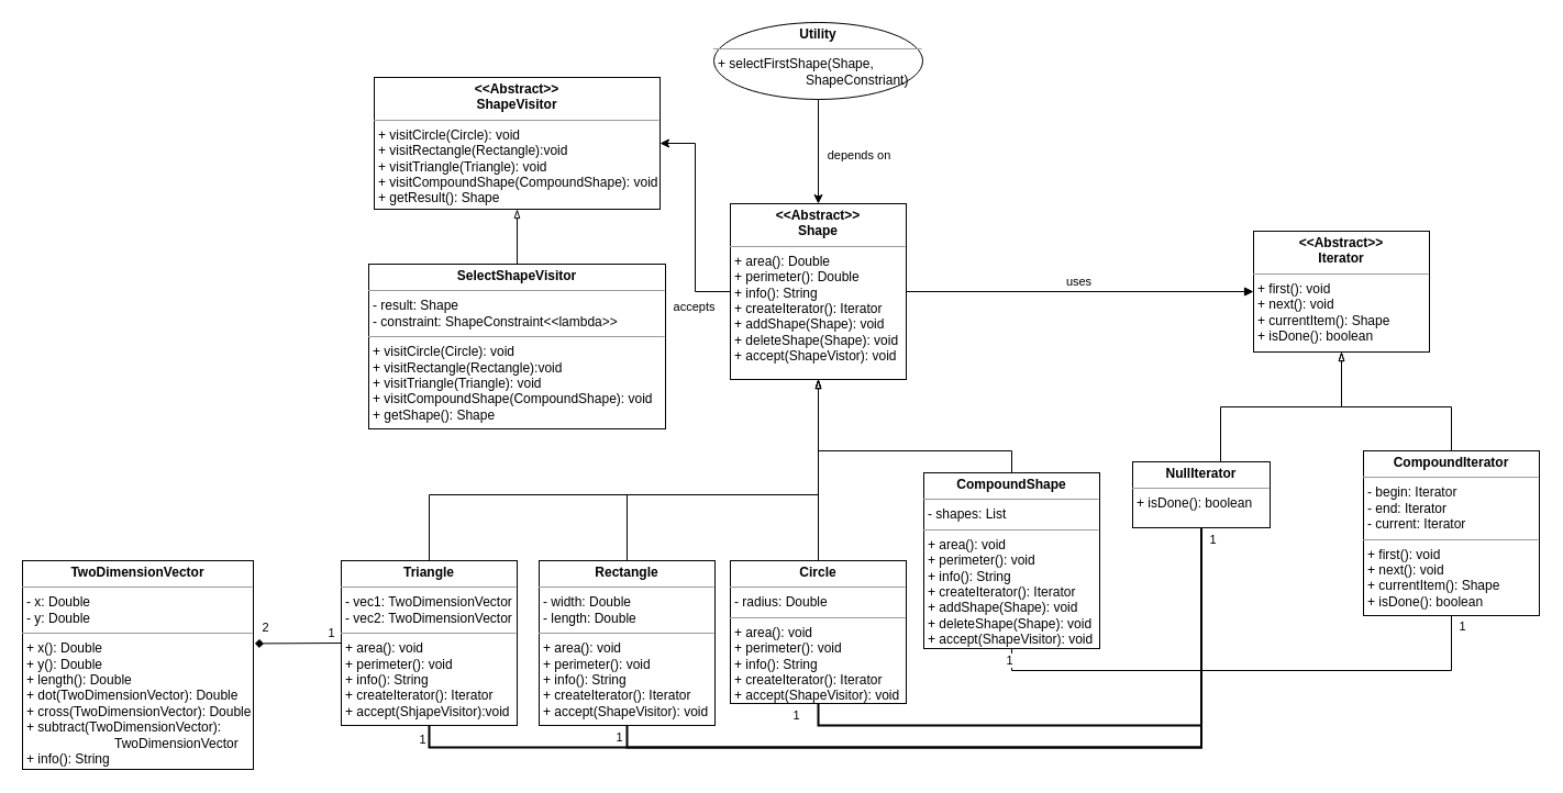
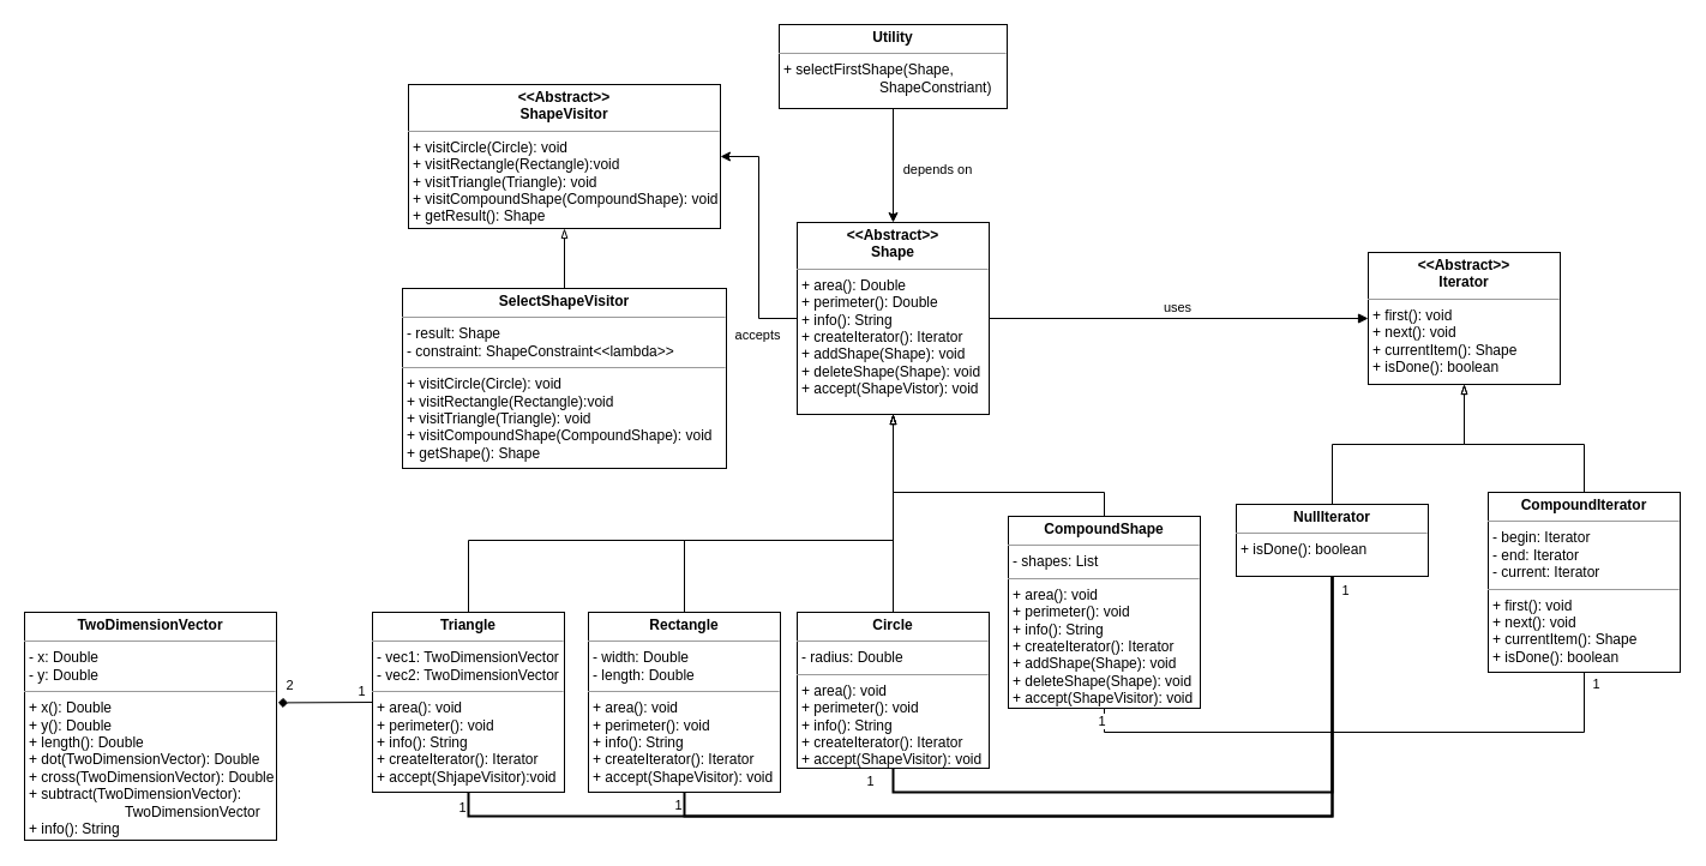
  <mxCell id="0" />
  <mxCell id="1" parent="0" />
  <mxCell id="2" style="edgeStyle=orthogonalEdgeStyle;rounded=0;orthogonalLoop=1;jettySize=auto;html=1;exitX=0.5;exitY=0;exitDx=0;exitDy=0;entryX=0.5;entryY=1;entryDx=0;entryDy=0;endArrow=blockThin;endFill=0;" parent="1" source="3" target="22" edge="1"><mxGeometry relative="1" as="geometry" /></mxCell>
  <mxCell id="3" value="&lt;p style=&quot;margin: 0px ; margin-top: 4px ; text-align: center&quot;&gt;&lt;b&gt;Circle&lt;/b&gt;&lt;/p&gt;&lt;hr size=&quot;1&quot;&gt;&lt;p style=&quot;margin: 0px ; margin-left: 4px&quot;&gt;- radius: Double&lt;/p&gt;&lt;hr size=&quot;1&quot;&gt;&lt;p style=&quot;margin: 0px ; margin-left: 4px&quot;&gt;+ area(): void&lt;/p&gt;&lt;p style=&quot;margin: 0px ; margin-left: 4px&quot;&gt;+ perimeter(): void&lt;/p&gt;&lt;p style=&quot;margin: 0px ; margin-left: 4px&quot;&gt;+ info(): String&lt;/p&gt;&lt;p style=&quot;margin: 0px ; margin-left: 4px&quot;&gt;+ createIterator(): Iterator&lt;/p&gt;&lt;p style=&quot;margin: 0px ; margin-left: 4px&quot;&gt;+ accept(ShapeVisitor): void&lt;/p&gt;" style="verticalAlign=top;align=left;overflow=fill;fontSize=12;fontFamily=Helvetica;html=1;" parent="1" vertex="1"><mxGeometry x="664" y="510" width="160" height="130" as="geometry" /></mxCell>
  <mxCell id="4" style="edgeStyle=orthogonalEdgeStyle;rounded=0;orthogonalLoop=1;jettySize=auto;html=1;exitX=0.5;exitY=0;exitDx=0;exitDy=0;entryX=0.5;entryY=1;entryDx=0;entryDy=0;endArrow=blockThin;endFill=0;" parent="1" source="5" target="22" edge="1"><mxGeometry relative="1" as="geometry"><Array as="points"><mxPoint x="570" y="450" /><mxPoint x="744" y="450" /></Array></mxGeometry></mxCell>
  <mxCell id="5" value="&lt;p style=&quot;margin: 0px ; margin-top: 4px ; text-align: center&quot;&gt;&lt;b&gt;Rectangle&lt;/b&gt;&lt;/p&gt;&lt;hr size=&quot;1&quot;&gt;&lt;p style=&quot;margin: 0px ; margin-left: 4px&quot;&gt;- width: Double&lt;/p&gt;&lt;p style=&quot;margin: 0px ; margin-left: 4px&quot;&gt;- length: Double&lt;/p&gt;&lt;hr size=&quot;1&quot;&gt;&lt;p style=&quot;margin: 0px ; margin-left: 4px&quot;&gt;+ area(): void&lt;/p&gt;&lt;p style=&quot;margin: 0px ; margin-left: 4px&quot;&gt;+ perimeter(): void&lt;/p&gt;&lt;p style=&quot;margin: 0px ; margin-left: 4px&quot;&gt;+ info(): String&lt;/p&gt;&lt;p style=&quot;margin: 0px ; margin-left: 4px&quot;&gt;+ createIterator(): Iterator&lt;/p&gt;&lt;p style=&quot;margin: 0px ; margin-left: 4px&quot;&gt;+ accept(ShapeVisitor): void&lt;/p&gt;" style="verticalAlign=top;align=left;overflow=fill;fontSize=12;fontFamily=Helvetica;html=1;" parent="1" vertex="1"><mxGeometry x="490" y="510" width="160" height="150" as="geometry" /></mxCell>
  <mxCell id="6" style="edgeStyle=orthogonalEdgeStyle;rounded=0;orthogonalLoop=1;jettySize=auto;html=1;exitX=0.5;exitY=0;exitDx=0;exitDy=0;entryX=0.5;entryY=1;entryDx=0;entryDy=0;endArrow=blockThin;endFill=0;" parent="1" source="13" target="22" edge="1"><mxGeometry relative="1" as="geometry"><Array as="points"><mxPoint x="390" y="450" /><mxPoint x="744" y="450" /></Array></mxGeometry></mxCell>
  <mxCell id="7" style="edgeStyle=orthogonalEdgeStyle;rounded=0;orthogonalLoop=1;jettySize=auto;html=1;exitX=0.5;exitY=1;exitDx=0;exitDy=0;entryX=0.5;entryY=1;entryDx=0;entryDy=0;endArrow=none;endFill=0;strokeWidth=2;" parent="1" source="13" target="27" edge="1"><mxGeometry relative="1" as="geometry" /></mxCell>
  <mxCell id="8" value="1" style="edgeLabel;html=1;align=center;verticalAlign=middle;resizable=0;points=[];" parent="7" vertex="1" connectable="0"><mxGeometry x="-0.859" y="4" relative="1" as="geometry"><mxPoint x="-52" y="-4" as="offset" /></mxGeometry></mxCell>
  <mxCell id="9" value="1" style="edgeLabel;html=1;align=center;verticalAlign=middle;resizable=0;points=[];" parent="7" vertex="1" connectable="0"><mxGeometry x="0.959" y="1" relative="1" as="geometry"><mxPoint x="11" y="-8" as="offset" /></mxGeometry></mxCell>
  <mxCell id="10" style="rounded=0;orthogonalLoop=1;jettySize=auto;html=1;exitX=0;exitY=0.5;exitDx=0;exitDy=0;entryX=1.006;entryY=0.397;entryDx=0;entryDy=0;entryPerimeter=0;endArrow=diamond;endFill=1;strokeWidth=1;" parent="1" source="13" target="35" edge="1"><mxGeometry relative="1" as="geometry" /></mxCell>
  <mxCell id="11" value="1" style="edgeLabel;html=1;align=center;verticalAlign=middle;resizable=0;points=[];" parent="10" vertex="1" connectable="0"><mxGeometry x="-0.363" y="6" relative="1" as="geometry"><mxPoint x="15" y="-16" as="offset" /></mxGeometry></mxCell>
  <mxCell id="12" value="2" style="edgeLabel;html=1;align=center;verticalAlign=middle;resizable=0;points=[];" parent="10" vertex="1" connectable="0"><mxGeometry x="0.314" y="4" relative="1" as="geometry"><mxPoint x="-18" y="-19" as="offset" /></mxGeometry></mxCell>
  <mxCell id="13" value="&lt;p style=&quot;margin: 0px ; margin-top: 4px ; text-align: center&quot;&gt;&lt;b&gt;Triangle&lt;/b&gt;&lt;/p&gt;&lt;hr size=&quot;1&quot;&gt;&lt;p style=&quot;margin: 0px ; margin-left: 4px&quot;&gt;- vec1: TwoDimensionVector&lt;/p&gt;&lt;p style=&quot;margin: 0px ; margin-left: 4px&quot;&gt;- vec2: TwoDimensionVector&lt;/p&gt;&lt;hr size=&quot;1&quot;&gt;&lt;p style=&quot;margin: 0px ; margin-left: 4px&quot;&gt;+ area(): void&lt;/p&gt;&lt;p style=&quot;margin: 0px ; margin-left: 4px&quot;&gt;+ perimeter(): void&lt;/p&gt;&lt;p style=&quot;margin: 0px ; margin-left: 4px&quot;&gt;+ info(): String&lt;/p&gt;&lt;p style=&quot;margin: 0px ; margin-left: 4px&quot;&gt;+ createIterator(): Iterator&lt;/p&gt;&lt;p style=&quot;margin: 0px ; margin-left: 4px&quot;&gt;+ accept(ShjapeVisitor):void&lt;/p&gt;" style="verticalAlign=top;align=left;overflow=fill;fontSize=12;fontFamily=Helvetica;html=1;" parent="1" vertex="1"><mxGeometry x="310" y="510" width="160" height="150" as="geometry" /></mxCell>
  <mxCell id="14" style="edgeStyle=orthogonalEdgeStyle;rounded=0;orthogonalLoop=1;jettySize=auto;html=1;exitX=0.5;exitY=0;exitDx=0;exitDy=0;endArrow=blockThin;endFill=0;entryX=0.5;entryY=1;entryDx=0;entryDy=0;" parent="1" source="17" target="22" edge="1"><mxGeometry relative="1" as="geometry"><mxPoint x="820" y="430" as="targetPoint" /><Array as="points"><mxPoint x="920" y="410" /><mxPoint x="744" y="410" /></Array></mxGeometry></mxCell>
  <mxCell id="15" value="1" style="edgeStyle=orthogonalEdgeStyle;rounded=0;orthogonalLoop=1;jettySize=auto;html=1;exitX=0.5;exitY=1;exitDx=0;exitDy=0;entryX=0.5;entryY=1;entryDx=0;entryDy=0;endArrow=none;endFill=0;" parent="1" source="17" target="25" edge="1"><mxGeometry x="0.957" y="-10" relative="1" as="geometry"><mxPoint as="offset" /></mxGeometry></mxCell>
  <mxCell id="16" value="1" style="edgeLabel;html=1;align=center;verticalAlign=middle;resizable=0;points=[];" parent="15" vertex="1" connectable="0"><mxGeometry x="0.186" y="-5" relative="1" as="geometry"><mxPoint x="-262" y="-15" as="offset" /></mxGeometry></mxCell>
  <mxCell id="17" value="&lt;p style=&quot;margin: 0px ; margin-top: 4px ; text-align: center&quot;&gt;&lt;b&gt;CompoundShape&lt;/b&gt;&lt;/p&gt;&lt;hr size=&quot;1&quot;&gt;&lt;p style=&quot;margin: 0px ; margin-left: 4px&quot;&gt;- shapes: List&lt;br&gt;&lt;/p&gt;&lt;hr size=&quot;1&quot;&gt;&lt;p style=&quot;margin: 0px ; margin-left: 4px&quot;&gt;+ area(): void&lt;/p&gt;&lt;p style=&quot;margin: 0px ; margin-left: 4px&quot;&gt;+ perimeter(): void&lt;/p&gt;&lt;p style=&quot;margin: 0px ; margin-left: 4px&quot;&gt;+ info(): String&lt;/p&gt;&lt;p style=&quot;margin: 0px ; margin-left: 4px&quot;&gt;+ createIterator(): Iterator&lt;/p&gt;&lt;p style=&quot;margin: 0px ; margin-left: 4px&quot;&gt;+ addShape(Shape): void&lt;/p&gt;&lt;p style=&quot;margin: 0px ; margin-left: 4px&quot;&gt;+ deleteShape(Shape): void&lt;/p&gt;&lt;p style=&quot;margin: 0px ; margin-left: 4px&quot;&gt;+ accept(ShapeVisitor): void&lt;/p&gt;" style="verticalAlign=top;align=left;overflow=fill;fontSize=12;fontFamily=Helvetica;html=1;" parent="1" vertex="1"><mxGeometry x="840" y="430" width="160" height="160" as="geometry" /></mxCell>
  <mxCell id="18" style="edgeStyle=orthogonalEdgeStyle;rounded=0;orthogonalLoop=1;jettySize=auto;html=1;exitX=1;exitY=0.5;exitDx=0;exitDy=0;entryX=0;entryY=0.5;entryDx=0;entryDy=0;endArrow=block;endFill=1;" parent="1" source="22" target="23" edge="1"><mxGeometry relative="1" as="geometry" /></mxCell>
  <mxCell id="19" value="uses" style="edgeLabel;html=1;align=center;verticalAlign=middle;resizable=0;points=[];" parent="18" vertex="1" connectable="0"><mxGeometry x="0.39" y="-4" relative="1" as="geometry"><mxPoint x="-64" y="-14" as="offset" /></mxGeometry></mxCell>
  <mxCell id="20" style="edgeStyle=orthogonalEdgeStyle;rounded=0;orthogonalLoop=1;jettySize=auto;html=1;exitX=0;exitY=0.5;exitDx=0;exitDy=0;entryX=1;entryY=0.5;entryDx=0;entryDy=0;endArrow=classic;endFill=1;strokeWidth=1;" parent="1" source="22" target="32" edge="1"><mxGeometry relative="1" as="geometry" /></mxCell>
  <mxCell id="21" value="accepts" style="edgeLabel;html=1;align=center;verticalAlign=middle;resizable=0;points=[];" parent="20" vertex="1" connectable="0"><mxGeometry x="0.411" y="1" relative="1" as="geometry"><mxPoint x="-1" y="121" as="offset" /></mxGeometry></mxCell>
  <mxCell id="22" value="&lt;p style=&quot;margin: 0px ; margin-top: 4px ; text-align: center&quot;&gt;&lt;b&gt;&amp;lt;&amp;lt;Abstract&amp;gt;&amp;gt;&lt;br&gt;Shape&lt;/b&gt;&lt;/p&gt;&lt;hr size=&quot;1&quot;&gt;&lt;p style=&quot;margin: 0px ; margin-left: 4px&quot;&gt;&lt;/p&gt;&lt;p style=&quot;margin: 0px ; margin-left: 4px&quot;&gt;+ area(): Double&lt;br style=&quot;padding: 0px ; margin: 0px&quot;&gt;+ perimeter(): Double&lt;br style=&quot;padding: 0px ; margin: 0px&quot;&gt;+ info(): String&lt;br style=&quot;padding: 0px ; margin: 0px&quot;&gt;+ createIterator(): Iterator&lt;br style=&quot;padding: 0px ; margin: 0px&quot;&gt;+ addShape(Shape): void&lt;br style=&quot;padding: 0px ; margin: 0px&quot;&gt;+ deleteShape(Shape): void&lt;br style=&quot;padding: 0px ; margin: 0px&quot;&gt;+ accept(ShapeVistor): void&lt;br&gt;&lt;/p&gt;" style="verticalAlign=top;align=left;overflow=fill;fontSize=12;fontFamily=Helvetica;html=1;" parent="1" vertex="1"><mxGeometry x="664" y="185" width="160" height="160" as="geometry" /></mxCell>
  <mxCell id="23" value="&lt;p style=&quot;margin: 0px ; margin-top: 4px ; text-align: center&quot;&gt;&lt;b&gt;&amp;lt;&amp;lt;Abstract&amp;gt;&amp;gt;&lt;br&gt;Iterator&lt;/b&gt;&lt;/p&gt;&lt;hr size=&quot;1&quot;&gt;&lt;p style=&quot;margin: 0px ; margin-left: 4px&quot;&gt;&lt;/p&gt;&lt;p style=&quot;margin: 0px ; margin-left: 4px&quot;&gt;+ first(): void&lt;br&gt;&lt;/p&gt;&lt;p style=&quot;margin: 0px ; margin-left: 4px&quot;&gt;+ next(): void&lt;/p&gt;&lt;p style=&quot;margin: 0px ; margin-left: 4px&quot;&gt;+ currentItem(): Shape&lt;/p&gt;&lt;p style=&quot;margin: 0px ; margin-left: 4px&quot;&gt;+ isDone(): boolean&lt;/p&gt;" style="verticalAlign=top;align=left;overflow=fill;fontSize=12;fontFamily=Helvetica;html=1;" parent="1" vertex="1"><mxGeometry x="1140" y="210" width="160" height="110" as="geometry" /></mxCell>
  <mxCell id="24" style="edgeStyle=orthogonalEdgeStyle;rounded=0;orthogonalLoop=1;jettySize=auto;html=1;exitX=0.5;exitY=0;exitDx=0;exitDy=0;endArrow=blockThin;endFill=0;entryX=0.5;entryY=1;entryDx=0;entryDy=0;" parent="1" source="25" target="23" edge="1"><mxGeometry relative="1" as="geometry"><mxPoint x="1220" y="350" as="targetPoint" /><Array as="points"><mxPoint x="1320" y="370" /><mxPoint x="1220" y="370" /></Array></mxGeometry></mxCell>
  <mxCell id="25" value="&lt;p style=&quot;margin: 0px ; margin-top: 4px ; text-align: center&quot;&gt;&lt;b&gt;CompoundIterator&lt;/b&gt;&lt;/p&gt;&lt;hr size=&quot;1&quot;&gt;&lt;p style=&quot;margin: 0px ; margin-left: 4px&quot;&gt;- begin: Iterator&lt;/p&gt;&lt;p style=&quot;margin: 0px ; margin-left: 4px&quot;&gt;- end: Iterator&lt;/p&gt;&lt;p style=&quot;margin: 0px ; margin-left: 4px&quot;&gt;- current: Iterator&lt;/p&gt;&lt;hr size=&quot;1&quot;&gt;&lt;p style=&quot;margin: 0px ; margin-left: 4px&quot;&gt;+ first(): void&lt;/p&gt;&lt;p style=&quot;margin: 0px ; margin-left: 4px&quot;&gt;+ next(): void&lt;/p&gt;&lt;p style=&quot;margin: 0px ; margin-left: 4px&quot;&gt;+ currentItem(): Shape&lt;/p&gt;&lt;p style=&quot;margin: 0px ; margin-left: 4px&quot;&gt;+ isDone(): boolean&lt;/p&gt;" style="verticalAlign=top;align=left;overflow=fill;fontSize=12;fontFamily=Helvetica;html=1;" parent="1" vertex="1"><mxGeometry x="1240" y="410" width="160" height="150" as="geometry" /></mxCell>
  <mxCell id="26" style="edgeStyle=orthogonalEdgeStyle;rounded=0;orthogonalLoop=1;jettySize=auto;html=1;exitX=0.5;exitY=0;exitDx=0;exitDy=0;entryX=0.5;entryY=1;entryDx=0;entryDy=0;endArrow=blockThin;endFill=0;" parent="1" source="27" target="23" edge="1"><mxGeometry relative="1" as="geometry"><Array as="points"><mxPoint x="1110" y="370" /><mxPoint x="1220" y="370" /></Array></mxGeometry></mxCell>
- <mxCell id="27" value="&lt;p style=&quot;margin: 0px ; margin-top: 4px ; text-align: center&quot;&gt;&lt;b&gt;NullIterator&lt;/b&gt;&lt;/p&gt;&lt;hr size=&quot;1&quot;&gt;&lt;p style=&quot;margin: 0px ; margin-left: 4px&quot;&gt;&lt;/p&gt;&lt;p style=&quot;margin: 0px ; margin-left: 4px&quot;&gt;&lt;span&gt;+ isDone(): boolean&lt;/span&gt;&lt;br&gt;&lt;/p&gt;" style="verticalAlign=top;align=left;overflow=fill;fontSize=12;fontFamily=Helvetica;html=1;" parent="1" vertex="1"><mxGeometry x="1030" y="420" width="125" height="60" as="geometry" /></mxCell>
+ <mxCell id="27" value="&lt;p style=&quot;margin: 0px ; margin-top: 4px ; text-align: center&quot;&gt;&lt;b&gt;NullIterator&lt;/b&gt;&lt;/p&gt;&lt;hr size=&quot;1&quot;&gt;&lt;p style=&quot;margin: 0px ; margin-left: 4px&quot;&gt;&lt;/p&gt;&lt;p style=&quot;margin: 0px ; margin-left: 4px&quot;&gt;&lt;span&gt;+ isDone(): boolean&lt;/span&gt;&lt;br&gt;&lt;/p&gt;" style="verticalAlign=top;align=left;overflow=fill;fontSize=12;fontFamily=Helvetica;html=1;" parent="1" vertex="1"><mxGeometry x="1030" y="420" width="160" height="60" as="geometry" /></mxCell>
  <mxCell id="28" style="edgeStyle=orthogonalEdgeStyle;rounded=0;orthogonalLoop=1;jettySize=auto;html=1;exitX=0.5;exitY=1;exitDx=0;exitDy=0;entryX=0.5;entryY=1;entryDx=0;entryDy=0;endArrow=none;endFill=0;strokeWidth=2;" parent="1" source="5" target="27" edge="1"><mxGeometry relative="1" as="geometry"><mxPoint x="400" y="660" as="sourcePoint" /><mxPoint x="1120" y="530" as="targetPoint" /></mxGeometry></mxCell>
  <mxCell id="29" value="1" style="edgeLabel;html=1;align=center;verticalAlign=middle;resizable=0;points=[];" parent="28" vertex="1" connectable="0"><mxGeometry x="-0.859" y="4" relative="1" as="geometry"><mxPoint x="-40" y="-6" as="offset" /></mxGeometry></mxCell>
  <mxCell id="30" style="edgeStyle=orthogonalEdgeStyle;rounded=0;orthogonalLoop=1;jettySize=auto;html=1;exitX=0.5;exitY=1;exitDx=0;exitDy=0;entryX=0.5;entryY=1;entryDx=0;entryDy=0;endArrow=none;endFill=0;strokeWidth=2;" parent="1" source="3" target="27" edge="1"><mxGeometry relative="1" as="geometry"><mxPoint x="580" y="660" as="sourcePoint" /><mxPoint x="1120" y="530" as="targetPoint" /></mxGeometry></mxCell>
  <mxCell id="31" value="1" style="edgeLabel;html=1;align=center;verticalAlign=middle;resizable=0;points=[];" parent="30" vertex="1" connectable="0"><mxGeometry x="-0.859" y="4" relative="1" as="geometry"><mxPoint x="-40" y="-6" as="offset" /></mxGeometry></mxCell>
  <mxCell id="32" value="&lt;p style=&quot;margin: 0px ; margin-top: 4px ; text-align: center&quot;&gt;&lt;b&gt;&amp;lt;&amp;lt;Abstract&amp;gt;&amp;gt;&lt;br&gt;ShapeVisitor&lt;/b&gt;&lt;/p&gt;&lt;hr size=&quot;1&quot;&gt;&lt;p style=&quot;margin: 0px ; margin-left: 4px&quot;&gt;&lt;/p&gt;&lt;p style=&quot;margin: 0px ; margin-left: 4px&quot;&gt;+ visitCircle(Circle): void&lt;br&gt;&lt;/p&gt;&lt;p style=&quot;margin: 0px ; margin-left: 4px&quot;&gt;+ visitRectangle(Rectangle):void&lt;/p&gt;&lt;p style=&quot;margin: 0px ; margin-left: 4px&quot;&gt;+ visitTriangle(Triangle): void&lt;/p&gt;&lt;p style=&quot;margin: 0px ; margin-left: 4px&quot;&gt;+ visitCompoundShape(CompoundShape): void&lt;/p&gt;&lt;p style=&quot;margin: 0px ; margin-left: 4px&quot;&gt;+ getResult(): Shape&lt;/p&gt;" style="verticalAlign=top;align=left;overflow=fill;fontSize=12;fontFamily=Helvetica;html=1;" parent="1" vertex="1"><mxGeometry x="340" y="70" width="260" height="120" as="geometry" /></mxCell>
  <mxCell id="33" style="rounded=0;orthogonalLoop=1;jettySize=auto;html=1;exitX=0.5;exitY=0;exitDx=0;exitDy=0;entryX=0.5;entryY=1;entryDx=0;entryDy=0;endArrow=blockThin;endFill=0;strokeWidth=1;" parent="1" source="34" target="32" edge="1"><mxGeometry relative="1" as="geometry" /></mxCell>
  <mxCell id="34" value="&lt;p style=&quot;margin: 0px ; margin-top: 4px ; text-align: center&quot;&gt;&lt;b&gt;SelectShapeVisitor&lt;/b&gt;&lt;/p&gt;&lt;hr size=&quot;1&quot;&gt;&lt;p style=&quot;margin: 0px ; margin-left: 4px&quot;&gt;- result: Shape&lt;/p&gt;&lt;p style=&quot;margin: 0px ; margin-left: 4px&quot;&gt;- constraint: ShapeConstraint&amp;lt;&amp;lt;lambda&amp;gt;&amp;gt;&lt;/p&gt;&lt;hr size=&quot;1&quot;&gt;&lt;p style=&quot;margin: 0px 0px 0px 4px&quot;&gt;+ visitCircle(Circle): void&lt;br&gt;&lt;/p&gt;&lt;p style=&quot;margin: 0px 0px 0px 4px&quot;&gt;+ visitRectangle(Rectangle):void&lt;/p&gt;&lt;p style=&quot;margin: 0px 0px 0px 4px&quot;&gt;+ visitTriangle(Triangle): void&lt;/p&gt;&lt;p style=&quot;margin: 0px 0px 0px 4px&quot;&gt;+ visitCompoundShape(CompoundShape): void&lt;/p&gt;&lt;p style=&quot;margin: 0px 0px 0px 4px&quot;&gt;+ getShape(): Shape&lt;/p&gt;" style="verticalAlign=top;align=left;overflow=fill;fontSize=12;fontFamily=Helvetica;html=1;" parent="1" vertex="1"><mxGeometry x="335" y="240" width="270" height="150" as="geometry" /></mxCell>
  <mxCell id="35" value="&lt;p style=&quot;margin: 0px ; margin-top: 4px ; text-align: center&quot;&gt;&lt;b&gt;TwoDimensionVector&lt;/b&gt;&lt;/p&gt;&lt;hr size=&quot;1&quot;&gt;&lt;p style=&quot;margin: 0px ; margin-left: 4px&quot;&gt;- x: Double&lt;br&gt;&lt;/p&gt;&lt;p style=&quot;margin: 0px ; margin-left: 4px&quot;&gt;- y: Double&lt;/p&gt;&lt;hr size=&quot;1&quot;&gt;&lt;p style=&quot;margin: 0px ; margin-left: 4px&quot;&gt;+ x(): Double&lt;/p&gt;&lt;p style=&quot;margin: 0px ; margin-left: 4px&quot;&gt;+ y(): Double&lt;/p&gt;&lt;p style=&quot;margin: 0px ; margin-left: 4px&quot;&gt;+ length(): Double&lt;/p&gt;&lt;p style=&quot;margin: 0px ; margin-left: 4px&quot;&gt;+ dot(TwoDimensionVector): Double&lt;/p&gt;&lt;p style=&quot;margin: 0px ; margin-left: 4px&quot;&gt;+ cross(TwoDimensionVector): Double&lt;/p&gt;&lt;p style=&quot;margin: 0px ; margin-left: 4px&quot;&gt;+ subtract(TwoDimensionVector):&lt;br&gt;&lt;span style=&quot;white-space: pre&quot;&gt;&#09;&lt;/span&gt;&lt;span style=&quot;white-space: pre&quot;&gt;&#09;&lt;/span&gt;&lt;span style=&quot;white-space: pre&quot;&gt;&#09;&lt;/span&gt;TwoDimensionVector&lt;br&gt;&lt;/p&gt;&lt;p style=&quot;margin: 0px ; margin-left: 4px&quot;&gt;+ info(): String&lt;/p&gt;" style="verticalAlign=top;align=left;overflow=fill;fontSize=12;fontFamily=Helvetica;html=1;" parent="1" vertex="1"><mxGeometry x="20" y="510" width="210" height="190" as="geometry" /></mxCell>
  <mxCell id="36" style="rounded=0;orthogonalLoop=1;jettySize=auto;html=1;exitX=0.5;exitY=1;exitDx=0;exitDy=0;entryX=0.5;entryY=0;entryDx=0;entryDy=0;" edge="1" parent="1" source="38" target="22"><mxGeometry relative="1" as="geometry" /></mxCell>
  <mxCell id="37" value="depends on" style="edgeLabel;html=1;align=center;verticalAlign=middle;resizable=0;points=[];" vertex="1" connectable="0" parent="36"><mxGeometry x="-0.558" y="2" relative="1" as="geometry"><mxPoint x="34" y="29" as="offset" /></mxGeometry></mxCell>
- <mxCell id="38" value="&lt;p style=&quot;margin: 0px ; margin-top: 4px ; text-align: center&quot;&gt;&lt;b&gt;Utility&lt;/b&gt;&lt;/p&gt;&lt;hr size=&quot;1&quot;&gt;&lt;p style=&quot;margin: 0px ; margin-left: 4px&quot;&gt;&lt;/p&gt;&lt;p style=&quot;margin: 0px ; margin-left: 4px&quot;&gt;+ selectFirstShape(Shape,&lt;br&gt;&lt;span style=&quot;white-space: pre&quot;&gt;&#09;&lt;/span&gt;&lt;span style=&quot;white-space: pre&quot;&gt;&#09;&lt;/span&gt;&lt;span style=&quot;white-space: pre&quot;&gt;&#09;&lt;/span&gt;ShapeConstriant)&lt;/p&gt;" style="ellipse;verticalAlign=top;align=left;overflow=fill;fontSize=12;fontFamily=Helvetica;html=1;" vertex="1" parent="1"><mxGeometry x="649" y="20" width="190" height="70" as="geometry" /></mxCell>
+ <mxCell id="38" value="&lt;p style=&quot;margin: 0px ; margin-top: 4px ; text-align: center&quot;&gt;&lt;b&gt;Utility&lt;/b&gt;&lt;/p&gt;&lt;hr size=&quot;1&quot;&gt;&lt;p style=&quot;margin: 0px ; margin-left: 4px&quot;&gt;&lt;/p&gt;&lt;p style=&quot;margin: 0px ; margin-left: 4px&quot;&gt;+ selectFirstShape(Shape,&lt;br&gt;&lt;span style=&quot;white-space: pre&quot;&gt;&#09;&lt;/span&gt;&lt;span style=&quot;white-space: pre&quot;&gt;&#09;&lt;/span&gt;&lt;span style=&quot;white-space: pre&quot;&gt;&#09;&lt;/span&gt;ShapeConstriant)&lt;/p&gt;" style="verticalAlign=top;align=left;overflow=fill;fontSize=12;fontFamily=Helvetica;html=1;" vertex="1" parent="1"><mxGeometry x="649" y="20" width="190" height="70" as="geometry" /></mxCell>
